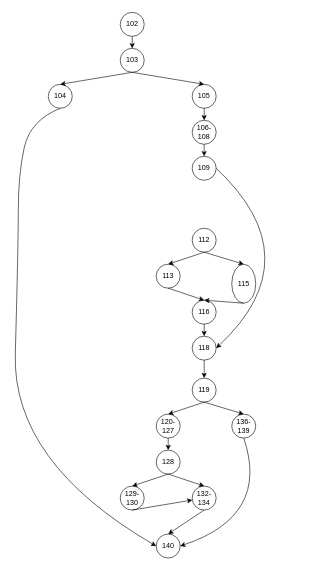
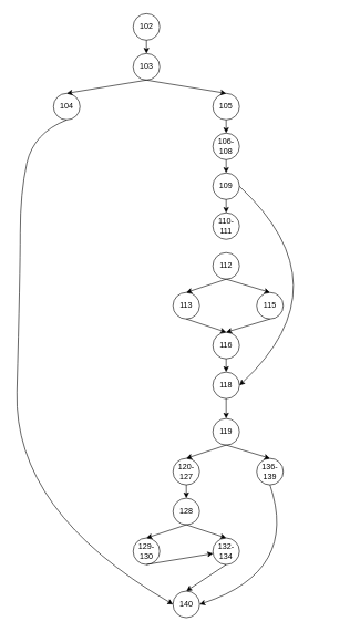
  <mxCell id="0" />
  <mxCell id="1" parent="0" />
  <mxCell id="2" value="105" style="ellipse;whiteSpace=wrap;html=1;aspect=fixed;" parent="1" vertex="1"><mxGeometry x="320" y="140" width="40" height="40" as="geometry" /></mxCell>
  <mxCell id="3" value="104" style="ellipse;whiteSpace=wrap;html=1;aspect=fixed;" parent="1" vertex="1"><mxGeometry x="80" y="140" width="40" height="40" as="geometry" /></mxCell>
+ <mxCell id="4" value="110-111" style="ellipse;whiteSpace=wrap;html=1;aspect=fixed;" parent="1" vertex="1"><mxGeometry x="320" y="320" width="40" height="40" as="geometry" /></mxCell>
  <mxCell id="5" value="113" style="ellipse;whiteSpace=wrap;html=1;aspect=fixed;" parent="1" vertex="1"><mxGeometry x="260" y="440" width="40" height="40" as="geometry" /></mxCell>
- <mxCell id="6" value="115" style="ellipse;whiteSpace=wrap;html=1;aspect=fixed;" parent="1" vertex="1"><mxGeometry x="386" y="440" width="40" height="65" as="geometry" /></mxCell>
+ <mxCell id="6" value="115" style="ellipse;whiteSpace=wrap;html=1;aspect=fixed;" parent="1" vertex="1"><mxGeometry x="386" y="440" width="40" height="40" as="geometry" /></mxCell>
  <mxCell id="7" value="140" style="ellipse;whiteSpace=wrap;html=1;aspect=fixed;" parent="1" vertex="1"><mxGeometry x="260" y="890" width="40" height="40" as="geometry" /></mxCell>
  <mxCell id="8" value="112" style="ellipse;whiteSpace=wrap;html=1;aspect=fixed;" parent="1" vertex="1"><mxGeometry x="320" y="380" width="40" height="40" as="geometry" /></mxCell>
  <mxCell id="9" value="120-127" style="ellipse;whiteSpace=wrap;html=1;aspect=fixed;" parent="1" vertex="1"><mxGeometry x="260" y="690" width="40" height="40" as="geometry" /></mxCell>
  <mxCell id="10" value="128" style="ellipse;whiteSpace=wrap;html=1;aspect=fixed;" parent="1" vertex="1"><mxGeometry x="260" y="750" width="40" height="40" as="geometry" /></mxCell>
  <mxCell id="11" value="109" style="ellipse;whiteSpace=wrap;html=1;aspect=fixed;" parent="1" vertex="1"><mxGeometry x="320" y="260" width="40" height="40" as="geometry" /></mxCell>
  <mxCell id="12" value="118" style="ellipse;whiteSpace=wrap;html=1;aspect=fixed;" parent="1" vertex="1"><mxGeometry x="320" y="560" width="40" height="40" as="geometry" /></mxCell>
  <mxCell id="13" value="106-108" style="ellipse;whiteSpace=wrap;html=1;aspect=fixed;" parent="1" vertex="1"><mxGeometry x="320" y="200" width="40" height="40" as="geometry" /></mxCell>
  <mxCell id="14" value="102" style="ellipse;whiteSpace=wrap;html=1;aspect=fixed;" parent="1" vertex="1"><mxGeometry x="200" width="40" height="40" as="geometry" y="20" /></mxCell>
  <mxCell id="15" value="103" style="ellipse;whiteSpace=wrap;html=1;aspect=fixed;" parent="1" vertex="1"><mxGeometry x="200" y="80" width="40" height="40" as="geometry" /></mxCell>
  <mxCell id="16" value="" style="endArrow=classic;html=1;exitX=0.5;exitY=1;exitDx=0;exitDy=0;entryX=0.5;entryY=0;entryDx=0;entryDy=0;" parent="1" source="14" target="15" edge="1"><mxGeometry width="50" height="50" relative="1" as="geometry"><mxPoint x="240" y="90" as="sourcePoint" /><mxPoint x="140" y="80" as="targetPoint" /></mxGeometry></mxCell>
  <mxCell id="17" value="" style="endArrow=classic;html=1;exitX=0.5;exitY=1;exitDx=0;exitDy=0;entryX=0.5;entryY=0;entryDx=0;entryDy=0;" parent="1" source="15" target="2" edge="1"><mxGeometry width="50" height="50" relative="1" as="geometry"><mxPoint x="240" y="90" as="sourcePoint" /><mxPoint x="328" y="70" as="targetPoint" /></mxGeometry></mxCell>
  <mxCell id="18" value="" style="endArrow=classic;html=1;exitX=0.5;exitY=1;exitDx=0;exitDy=0;entryX=0.5;entryY=0;entryDx=0;entryDy=0;" parent="1" source="15" target="3" edge="1"><mxGeometry width="50" height="50" relative="1" as="geometry"><mxPoint x="330" y="240" as="sourcePoint" /><mxPoint x="380" y="190" as="targetPoint" /></mxGeometry></mxCell>
  <mxCell id="19" value="" style="endArrow=classic;html=1;exitX=0.5;exitY=1;exitDx=0;exitDy=0;entryX=0.5;entryY=0;entryDx=0;entryDy=0;" parent="1" source="2" target="13" edge="1"><mxGeometry width="50" height="50" relative="1" as="geometry"><mxPoint x="340" y="310" as="sourcePoint" /><mxPoint x="390" y="260" as="targetPoint" /></mxGeometry></mxCell>
  <mxCell id="20" value="" style="endArrow=classic;html=1;exitX=0.5;exitY=1;exitDx=0;exitDy=0;entryX=0.5;entryY=0;entryDx=0;entryDy=0;" parent="1" source="13" target="11" edge="1"><mxGeometry width="50" height="50" relative="1" as="geometry"><mxPoint x="400" y="260" as="sourcePoint" /><mxPoint x="450" y="210" as="targetPoint" /></mxGeometry></mxCell>
+ <mxCell id="21" value="" style="endArrow=classic;html=1;exitX=0.5;exitY=1;exitDx=0;exitDy=0;entryX=0.5;entryY=0;entryDx=0;entryDy=0;" parent="1" source="11" target="4" edge="1"><mxGeometry width="50" height="50" relative="1" as="geometry"><mxPoint x="220" y="340" as="sourcePoint" /><mxPoint x="270" y="290" as="targetPoint" /></mxGeometry></mxCell>
  <mxCell id="22" value="" style="endArrow=classic;html=1;exitX=0.5;exitY=1;exitDx=0;exitDy=0;entryX=0.5;entryY=0;entryDx=0;entryDy=0;" parent="1" source="8" target="5" edge="1"><mxGeometry width="50" height="50" relative="1" as="geometry"><mxPoint x="480" y="300" as="sourcePoint" /><mxPoint x="530" y="250" as="targetPoint" /></mxGeometry></mxCell>
  <mxCell id="23" value="" style="endArrow=classic;html=1;entryX=0.5;entryY=0;entryDx=0;entryDy=0;exitX=0.5;exitY=1;exitDx=0;exitDy=0;" parent="1" source="8" target="6" edge="1"><mxGeometry width="50" height="50" relative="1" as="geometry"><mxPoint x="460" y="370" as="sourcePoint" /><mxPoint x="530" y="270" as="targetPoint" /></mxGeometry></mxCell>
  <mxCell id="24" value="116" style="ellipse;whiteSpace=wrap;html=1;aspect=fixed;" parent="1" vertex="1"><mxGeometry x="320" y="500" width="40" height="40" as="geometry" /></mxCell>
  <mxCell id="25" value="" style="endArrow=classic;html=1;exitX=0.5;exitY=1;exitDx=0;exitDy=0;entryX=0.5;entryY=0;entryDx=0;entryDy=0;" parent="1" source="5" target="24" edge="1"><mxGeometry width="50" height="50" relative="1" as="geometry"><mxPoint x="366" y="410" as="sourcePoint" /><mxPoint x="416" y="360" as="targetPoint" /></mxGeometry></mxCell>
  <mxCell id="26" value="" style="endArrow=classic;html=1;exitX=0.5;exitY=1;exitDx=0;exitDy=0;entryX=0.5;entryY=0;entryDx=0;entryDy=0;" parent="1" source="6" target="24" edge="1"><mxGeometry width="50" height="50" relative="1" as="geometry"><mxPoint x="366" y="410" as="sourcePoint" /><mxPoint x="416" y="360" as="targetPoint" /></mxGeometry></mxCell>
  <mxCell id="27" value="" style="endArrow=classic;html=1;exitX=0.5;exitY=1;exitDx=0;exitDy=0;entryX=0.5;entryY=0;entryDx=0;entryDy=0;" parent="1" source="24" target="12" edge="1"><mxGeometry width="50" height="50" relative="1" as="geometry"><mxPoint x="476" y="540" as="sourcePoint" /><mxPoint x="526" y="490" as="targetPoint" /></mxGeometry></mxCell>
  <mxCell id="28" value="" style="curved=1;endArrow=classic;html=1;exitX=1;exitY=0.5;exitDx=0;exitDy=0;entryX=1;entryY=0.5;entryDx=0;entryDy=0;" parent="1" source="11" target="12" edge="1"><mxGeometry width="50" height="50" relative="1" as="geometry"><mxPoint x="530" y="330" as="sourcePoint" /><mxPoint x="580" y="280" as="targetPoint" /><Array as="points"><mxPoint x="520" y="430" /></Array></mxGeometry></mxCell>
  <mxCell id="29" value="129-130" style="ellipse;whiteSpace=wrap;html=1;aspect=fixed;" parent="1" vertex="1"><mxGeometry x="200" y="810" width="40" height="40" as="geometry" /></mxCell>
  <mxCell id="30" value="132-134" style="ellipse;whiteSpace=wrap;html=1;aspect=fixed;" parent="1" vertex="1"><mxGeometry x="320" y="810" width="40" height="40" as="geometry" /></mxCell>
  <mxCell id="31" value="119" style="ellipse;whiteSpace=wrap;html=1;aspect=fixed;" parent="1" vertex="1"><mxGeometry x="320" y="630" width="40" height="40" as="geometry" /></mxCell>
  <mxCell id="32" value="136-139" style="ellipse;whiteSpace=wrap;html=1;aspect=fixed;" parent="1" vertex="1"><mxGeometry x="386" y="690" width="40" height="40" as="geometry" /></mxCell>
  <mxCell id="33" value="" style="endArrow=classic;html=1;exitX=0.5;exitY=1;exitDx=0;exitDy=0;entryX=0.5;entryY=0;entryDx=0;entryDy=0;" parent="1" source="12" target="31" edge="1"><mxGeometry width="50" height="50" relative="1" as="geometry"><mxPoint x="386" y="590" as="sourcePoint" /><mxPoint x="436" y="540" as="targetPoint" /></mxGeometry></mxCell>
  <mxCell id="34" value="" style="endArrow=classic;html=1;exitX=0.5;exitY=1;exitDx=0;exitDy=0;entryX=0.5;entryY=0;entryDx=0;entryDy=0;" parent="1" source="31" target="9" edge="1"><mxGeometry width="50" height="50" relative="1" as="geometry"><mxPoint x="386" y="580" as="sourcePoint" /><mxPoint x="436" y="530" as="targetPoint" /></mxGeometry></mxCell>
  <mxCell id="35" value="" style="endArrow=classic;html=1;exitX=0.5;exitY=1;exitDx=0;exitDy=0;entryX=0.5;entryY=0;entryDx=0;entryDy=0;" parent="1" source="31" target="32" edge="1"><mxGeometry width="50" height="50" relative="1" as="geometry"><mxPoint x="386" y="580" as="sourcePoint" /><mxPoint x="436" y="530" as="targetPoint" /></mxGeometry></mxCell>
  <mxCell id="36" value="" style="endArrow=classic;html=1;exitX=0.5;exitY=1;exitDx=0;exitDy=0;entryX=0.5;entryY=0;entryDx=0;entryDy=0;" parent="1" source="9" target="10" edge="1"><mxGeometry width="50" height="50" relative="1" as="geometry"><mxPoint x="366" y="720" as="sourcePoint" /><mxPoint x="416" y="670" as="targetPoint" /></mxGeometry></mxCell>
  <mxCell id="37" value="" style="endArrow=classic;html=1;exitX=0.5;exitY=1;exitDx=0;exitDy=0;entryX=0.5;entryY=0;entryDx=0;entryDy=0;" parent="1" source="10" target="29" edge="1"><mxGeometry width="50" height="50" relative="1" as="geometry"><mxPoint x="330" y="850" as="sourcePoint" /><mxPoint x="380" y="800" as="targetPoint" /></mxGeometry></mxCell>
  <mxCell id="38" value="" style="endArrow=classic;html=1;exitX=0.5;exitY=1;exitDx=0;exitDy=0;entryX=0.5;entryY=0;entryDx=0;entryDy=0;" parent="1" source="10" target="30" edge="1"><mxGeometry width="50" height="50" relative="1" as="geometry"><mxPoint x="220" y="740" as="sourcePoint" /><mxPoint x="270" y="690" as="targetPoint" /></mxGeometry></mxCell>
  <mxCell id="39" value="" style="endArrow=classic;html=1;exitX=0.5;exitY=1;exitDx=0;exitDy=0;" parent="1" source="29" target="30" edge="1"><mxGeometry width="50" height="50" relative="1" as="geometry"><mxPoint x="450" y="910" as="sourcePoint" /><mxPoint x="500" y="860" as="targetPoint" /></mxGeometry></mxCell>
  <mxCell id="40" value="" style="endArrow=classic;html=1;exitX=0.5;exitY=1;exitDx=0;exitDy=0;entryX=0.5;entryY=0;entryDx=0;entryDy=0;" parent="1" source="30" target="7" edge="1"><mxGeometry width="50" height="50" relative="1" as="geometry"><mxPoint x="450" y="910" as="sourcePoint" /><mxPoint x="500" y="860" as="targetPoint" /></mxGeometry></mxCell>
  <mxCell id="41" value="" style="curved=1;endArrow=classic;html=1;exitX=0.5;exitY=1;exitDx=0;exitDy=0;entryX=1;entryY=0.5;entryDx=0;entryDy=0;" parent="1" source="32" target="7" edge="1"><mxGeometry width="50" height="50" relative="1" as="geometry"><mxPoint x="450" y="910" as="sourcePoint" /><mxPoint x="500" y="860" as="targetPoint" /><Array as="points"><mxPoint x="450" y="860" /></Array></mxGeometry></mxCell>
  <mxCell id="42" value="" style="curved=1;endArrow=classic;html=1;exitX=0.5;exitY=1;exitDx=0;exitDy=0;entryX=0;entryY=0.5;entryDx=0;entryDy=0;" parent="1" source="3" target="7" edge="1"><mxGeometry width="50" height="50" relative="1" as="geometry"><mxPoint x="180" y="160" as="sourcePoint" /><mxPoint x="80" y="680" as="targetPoint" /><Array as="points"><mxPoint x="50" y="200" /><mxPoint x="30" y="290" /><mxPoint x="30" y="410" /><mxPoint x="20" y="770" /></Array></mxGeometry></mxCell>
